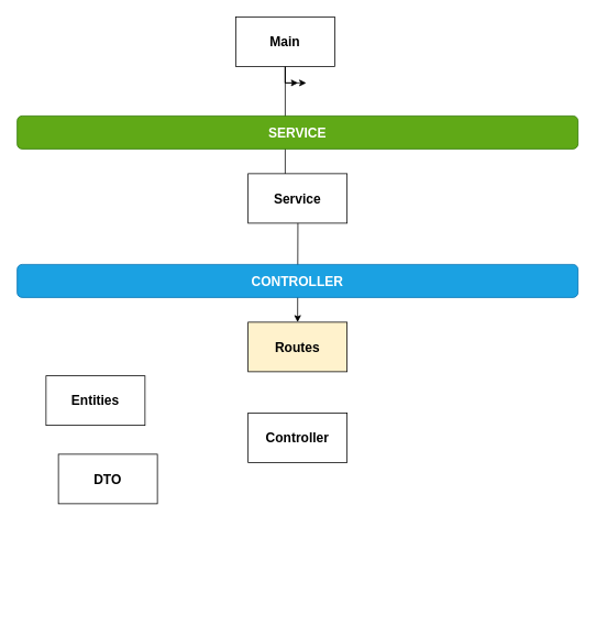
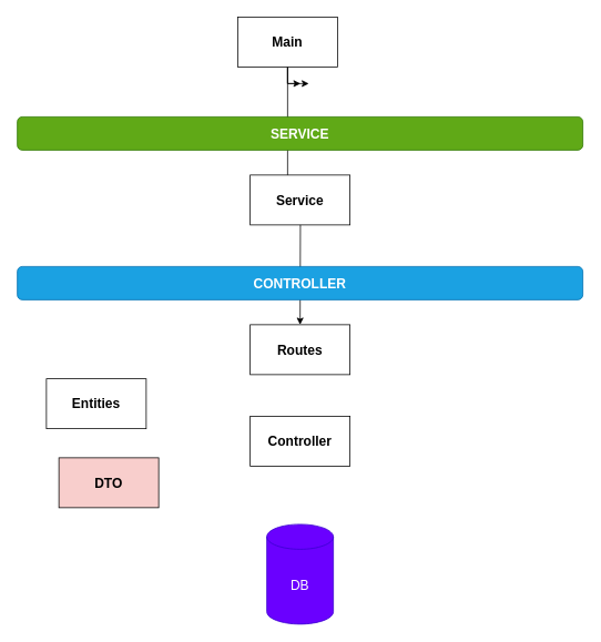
  <mxCell id="0" />
  <mxCell id="1" parent="0" />
  <mxCell id="2" style="edgeStyle=orthogonalEdgeStyle;rounded=0;orthogonalLoop=1;jettySize=auto;html=1;fontSize=16;" parent="1" source="5" edge="1"><mxGeometry relative="1" as="geometry"><mxPoint x="360.034" y="390" as="targetPoint" /></mxGeometry></mxCell>
  <mxCell id="3" style="edgeStyle=orthogonalEdgeStyle;rounded=0;orthogonalLoop=1;jettySize=auto;html=1;" parent="1" source="5" edge="1"><mxGeometry relative="1" as="geometry"><mxPoint x="370" y="100" as="targetPoint" /></mxGeometry></mxCell>
  <mxCell id="4" style="edgeStyle=orthogonalEdgeStyle;rounded=0;orthogonalLoop=1;jettySize=auto;html=1;" parent="1" source="5" edge="1"><mxGeometry relative="1" as="geometry"><mxPoint x="360" y="100" as="targetPoint" /></mxGeometry></mxCell>
  <mxCell id="5" value="&lt;font style=&quot;font-size: 16px;&quot;&gt;&lt;b&gt;Main&lt;/b&gt;&lt;/font&gt;" style="rounded=0;whiteSpace=wrap;html=1;" parent="1" vertex="1"><mxGeometry x="285" y="20" width="120" height="60" as="geometry" /></mxCell>
- <mxCell id="6" value="&lt;font style=&quot;font-size: 16px;&quot;&gt;&lt;b&gt;Routes&lt;/b&gt;&lt;/font&gt;" style="rounded=0;whiteSpace=wrap;html=1;fillColor=#fff2cc;" parent="1" vertex="1"><mxGeometry x="300" y="390" width="120" height="60" as="geometry" /></mxCell>
+ <mxCell id="6" value="&lt;font style=&quot;font-size: 16px;&quot;&gt;&lt;b&gt;Routes&lt;/b&gt;&lt;/font&gt;" style="rounded=0;whiteSpace=wrap;html=1;" parent="1" vertex="1"><mxGeometry x="300" y="390" width="120" height="60" as="geometry" /></mxCell>
  <mxCell id="7" value="&lt;font style=&quot;font-size: 16px;&quot;&gt;&lt;b&gt;Controller&lt;/b&gt;&lt;/font&gt;" style="rounded=0;whiteSpace=wrap;html=1;" parent="1" vertex="1"><mxGeometry x="300" y="500" width="120" height="60" as="geometry" /></mxCell>
  <mxCell id="8" value="&lt;font style=&quot;font-size: 16px;&quot;&gt;&lt;b&gt;Entities&lt;/b&gt;&lt;/font&gt;" style="rounded=0;whiteSpace=wrap;html=1;" parent="1" vertex="1"><mxGeometry x="55" y="455" width="120" height="60" as="geometry" /></mxCell>
- <mxCell id="9" value="&lt;font style=&quot;font-size: 16px;&quot;&gt;&lt;b&gt;DTO&lt;/b&gt;&lt;/font&gt;" style="rounded=0;whiteSpace=wrap;html=1;" parent="1" vertex="1"><mxGeometry x="70" y="550" width="120" height="60" as="geometry" /></mxCell>
+ <mxCell id="9" value="&lt;font style=&quot;font-size: 16px;&quot;&gt;&lt;b&gt;DTO&lt;/b&gt;&lt;/font&gt;" style="rounded=0;whiteSpace=wrap;html=1;fillColor=#f8cecc;" parent="1" vertex="1"><mxGeometry x="70" y="550" width="120" height="60" as="geometry" /></mxCell>
  <mxCell id="10" value="&lt;b&gt;&lt;font style=&quot;font-size: 16px;&quot;&gt;CONTROLLER&lt;/font&gt;&lt;/b&gt;" style="rounded=1;whiteSpace=wrap;html=1;fillColor=#1ba1e2;fontColor=#ffffff;strokeColor=#006EAF;" parent="1" vertex="1"><mxGeometry x="20" y="320" width="680" height="40" as="geometry" /></mxCell>
  <mxCell id="11" value="&lt;b&gt;&lt;font style=&quot;font-size: 16px;&quot;&gt;SERVICE&lt;/font&gt;&lt;/b&gt;" style="rounded=1;whiteSpace=wrap;html=1;fillColor=#60a917;fontColor=#ffffff;strokeColor=#2D7600;" parent="1" vertex="1"><mxGeometry x="20" y="140" width="680" height="40" as="geometry" /></mxCell>
+ <mxCell id="12" value="DB" style="shape=cylinder3;whiteSpace=wrap;html=1;boundedLbl=1;backgroundOutline=1;size=15;fontSize=16;fillColor=#6a00ff;fontColor=#ffffff;strokeColor=#3700CC;" parent="1" vertex="1"><mxGeometry x="320" y="630" width="80" height="120" as="geometry" /></mxCell>
  <mxCell id="13" value="&lt;font style=&quot;font-size: 16px;&quot;&gt;&lt;b&gt;Service&lt;/b&gt;&lt;/font&gt;" style="rounded=0;whiteSpace=wrap;html=1;" parent="1" vertex="1"><mxGeometry x="300" y="210" width="120" height="60" as="geometry" /></mxCell>
